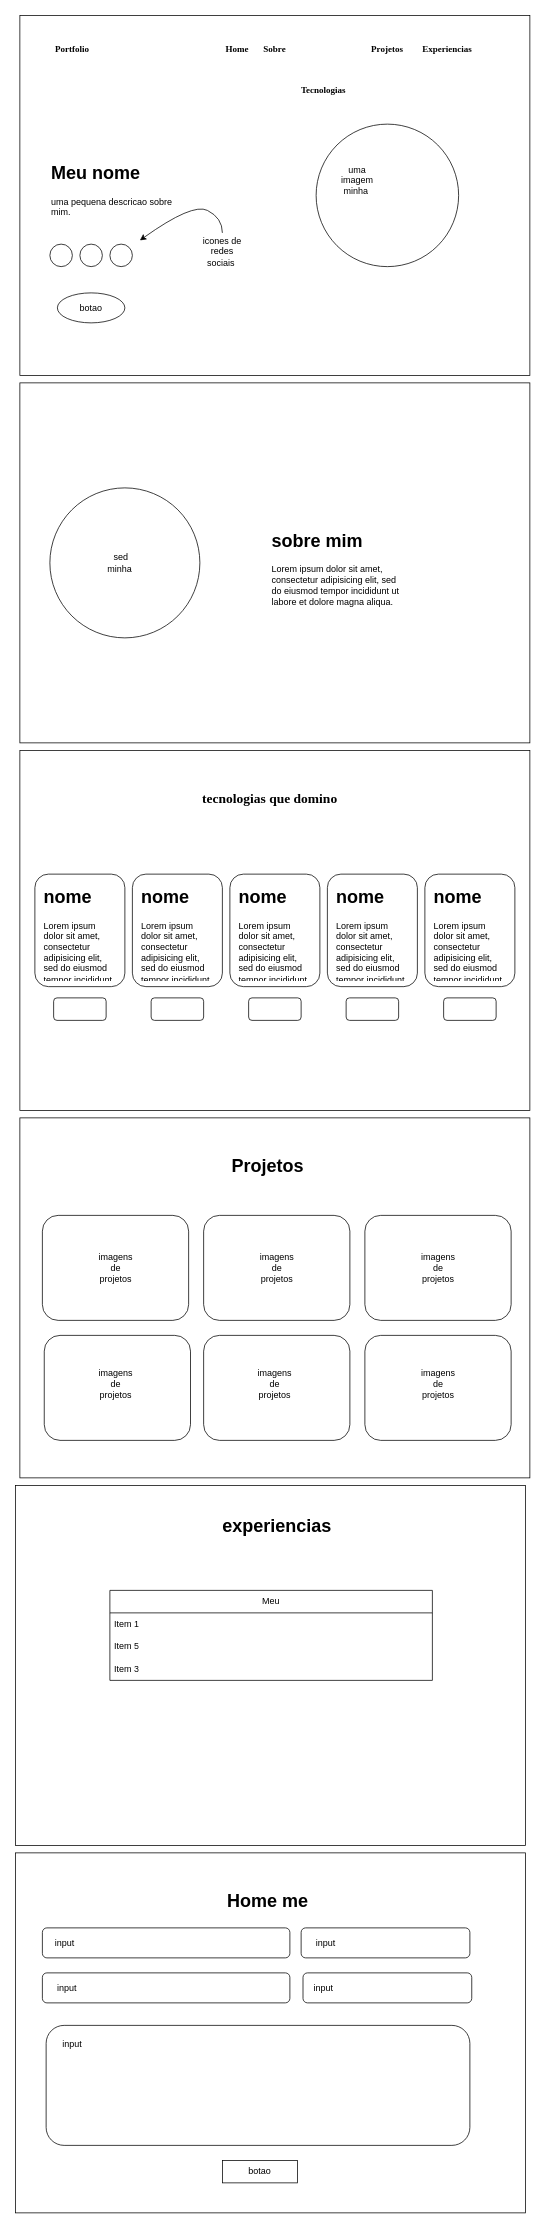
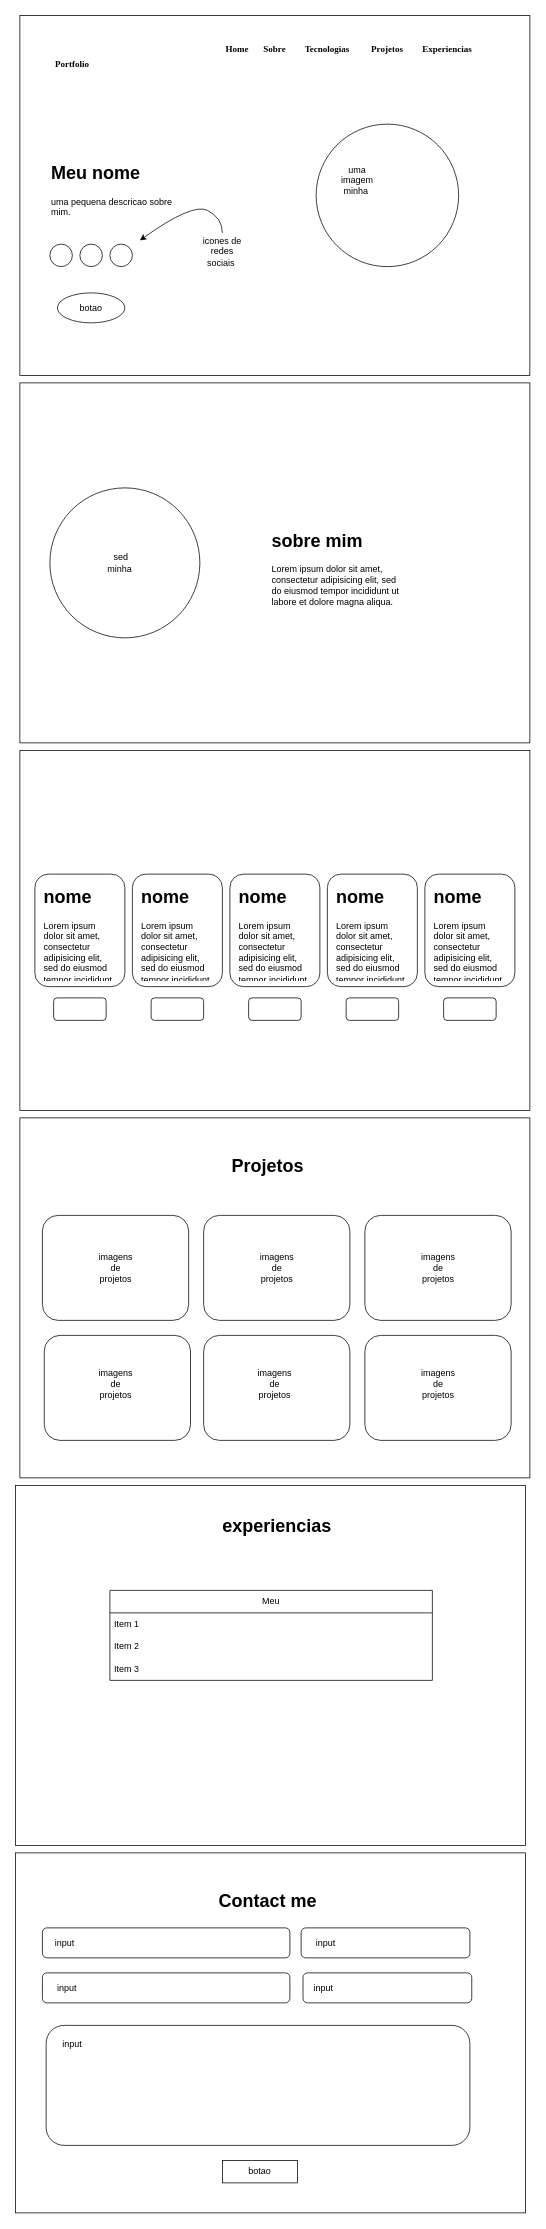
  <mxCell id="0" />
  <mxCell id="1" parent="0" />
  <mxCell id="2" value="" style="rounded=0;whiteSpace=wrap;html=1;" vertex="1" parent="1"><mxGeometry x="26" y="20" width="680" height="480" as="geometry" /></mxCell>
- <mxCell id="3" value="Portfolio" style="text;html=1;align=center;verticalAlign=middle;whiteSpace=wrap;rounded=0;fontStyle=1;fontFamily=Comic Sans MS;" vertex="1" parent="1"><mxGeometry x="66" y="50" width="60" height="30" as="geometry" /></mxCell>
+ <mxCell id="3" value="Portfolio" style="text;html=1;align=center;verticalAlign=middle;whiteSpace=wrap;rounded=0;fontStyle=1;fontFamily=Comic Sans MS;" vertex="1" parent="1"><mxGeometry x="66" y="70" width="60" height="30" as="geometry" /></mxCell>
  <mxCell id="4" value="Home" style="text;html=1;align=center;verticalAlign=middle;whiteSpace=wrap;rounded=0;fontStyle=1;fontFamily=Comic Sans MS;" vertex="1" parent="1"><mxGeometry x="286" y="50" width="60" height="30" as="geometry" /></mxCell>
  <mxCell id="5" value="Sobre" style="text;html=1;align=center;verticalAlign=middle;whiteSpace=wrap;rounded=0;fontStyle=1;fontFamily=Comic Sans MS;" vertex="1" parent="1"><mxGeometry x="336" y="50" width="60" height="30" as="geometry" /></mxCell>
- <mxCell id="6" value="Tecnologias" style="text;html=1;align=center;verticalAlign=middle;whiteSpace=wrap;rounded=0;fontStyle=1;fontFamily=Comic Sans MS;" vertex="1" parent="1"><mxGeometry x="401" y="105" width="60" height="30" as="geometry" /></mxCell>
+ <mxCell id="6" value="Tecnologias" style="text;html=1;align=center;verticalAlign=middle;whiteSpace=wrap;rounded=0;fontStyle=1;fontFamily=Comic Sans MS;" vertex="1" parent="1"><mxGeometry x="406" y="50" width="60" height="30" as="geometry" /></mxCell>
  <mxCell id="7" value="Projetos" style="text;html=1;align=center;verticalAlign=middle;whiteSpace=wrap;rounded=0;fontStyle=1;fontFamily=Comic Sans MS;" vertex="1" parent="1"><mxGeometry x="486" y="50" width="60" height="30" as="geometry" /></mxCell>
  <mxCell id="8" value="Experiencias" style="text;html=1;align=center;verticalAlign=middle;whiteSpace=wrap;rounded=0;fontStyle=1;fontFamily=Comic Sans MS;" vertex="1" parent="1"><mxGeometry x="566" y="50" width="60" height="30" as="geometry" /></mxCell>
  <mxCell id="9" value="&lt;h1 style=&quot;margin-top: 0px;&quot;&gt;Meu nome&lt;/h1&gt;&lt;p&gt;uma pequena descricao sobre mim.&lt;/p&gt;" style="text;html=1;whiteSpace=wrap;overflow=hidden;rounded=0;" vertex="1" parent="1"><mxGeometry x="66" y="210" width="180" height="120" as="geometry" /></mxCell>
  <mxCell id="10" value="" style="ellipse;whiteSpace=wrap;html=1;aspect=fixed;" vertex="1" parent="1"><mxGeometry x="421" y="165" width="190" height="190" as="geometry" /></mxCell>
  <mxCell id="11" value="uma imagem minha&amp;nbsp;" style="text;html=1;align=center;verticalAlign=middle;whiteSpace=wrap;rounded=0;" vertex="1" parent="1"><mxGeometry x="446" y="225" width="60" height="30" as="geometry" /></mxCell>
  <mxCell id="12" value="" style="ellipse;whiteSpace=wrap;html=1;aspect=fixed;" vertex="1" parent="1"><mxGeometry x="66" y="325" width="30" height="30" as="geometry" /></mxCell>
  <mxCell id="13" value="" style="ellipse;whiteSpace=wrap;html=1;aspect=fixed;" vertex="1" parent="1"><mxGeometry x="106" y="325" width="30" height="30" as="geometry" /></mxCell>
  <mxCell id="14" value="" style="ellipse;whiteSpace=wrap;html=1;aspect=fixed;" vertex="1" parent="1"><mxGeometry x="146" y="325" width="30" height="30" as="geometry" /></mxCell>
  <mxCell id="15" value="" style="ellipse;whiteSpace=wrap;html=1;" vertex="1" parent="1"><mxGeometry x="76" y="390" width="90" height="40" as="geometry" /></mxCell>
  <mxCell id="16" value="botao" style="text;html=1;align=center;verticalAlign=middle;whiteSpace=wrap;rounded=0;" vertex="1" parent="1"><mxGeometry x="91" y="395" width="60" height="30" as="geometry" /></mxCell>
  <mxCell id="17" value="icones de redes sociais&amp;nbsp;" style="text;html=1;align=center;verticalAlign=middle;whiteSpace=wrap;rounded=0;" vertex="1" parent="1"><mxGeometry x="266" y="320" width="60" height="30" as="geometry" /></mxCell>
  <mxCell id="18" value="" style="curved=1;endArrow=classic;html=1;rounded=0;" edge="1" parent="1"><mxGeometry width="50" height="50" relative="1" as="geometry"><mxPoint x="296" y="310" as="sourcePoint" /><mxPoint x="186" y="320" as="targetPoint" /><Array as="points"><mxPoint x="296" y="290" /><mxPoint x="256" y="270" /></Array></mxGeometry></mxCell>
  <mxCell id="19" value="" style="rounded=0;whiteSpace=wrap;html=1;" vertex="1" parent="1"><mxGeometry x="26" y="510" width="680" height="480" as="geometry" /></mxCell>
  <mxCell id="20" value="" style="ellipse;whiteSpace=wrap;html=1;aspect=fixed;" vertex="1" parent="1"><mxGeometry x="66" y="650" width="200" height="200" as="geometry" /></mxCell>
  <mxCell id="21" value="&lt;h1 style=&quot;margin-top: 0px;&quot;&gt;sobre mim&lt;/h1&gt;&lt;p&gt;Lorem ipsum dolor sit amet, consectetur adipisicing elit, sed do eiusmod tempor incididunt ut labore et dolore magna aliqua.&lt;/p&gt;" style="text;html=1;whiteSpace=wrap;overflow=hidden;rounded=0;" vertex="1" parent="1"><mxGeometry x="360" y="700" width="180" height="120" as="geometry" /></mxCell>
  <mxCell id="22" value="sed minha&amp;nbsp;" style="text;html=1;align=center;verticalAlign=middle;whiteSpace=wrap;rounded=0;" vertex="1" parent="1"><mxGeometry x="131" y="735" width="60" height="30" as="geometry" /></mxCell>
  <mxCell id="23" value="" style="rounded=0;whiteSpace=wrap;html=1;" vertex="1" parent="1"><mxGeometry x="26" y="1000" width="680" height="480" as="geometry" /></mxCell>
- <mxCell id="24" value="tecnologias que domino" style="text;html=1;align=center;verticalAlign=middle;whiteSpace=wrap;rounded=0;fontStyle=1;fontFamily=Comic Sans MS;fontSize=18;" vertex="1" parent="1"><mxGeometry x="238" y="1050" width="243" height="30" as="geometry" /></mxCell>
  <mxCell id="25" value="" style="rounded=1;whiteSpace=wrap;html=1;" vertex="1" parent="1"><mxGeometry x="46" y="1165" width="120" height="150" as="geometry" /></mxCell>
  <mxCell id="26" value="" style="rounded=1;whiteSpace=wrap;html=1;fontStyle=1" vertex="1" parent="1"><mxGeometry x="176" y="1165" width="120" height="150" as="geometry" /></mxCell>
  <mxCell id="27" value="" style="rounded=1;whiteSpace=wrap;html=1;" vertex="1" parent="1"><mxGeometry x="306" y="1165" width="120" height="150" as="geometry" /></mxCell>
  <mxCell id="28" value="" style="rounded=1;whiteSpace=wrap;html=1;" vertex="1" parent="1"><mxGeometry x="436" y="1165" width="120" height="150" as="geometry" /></mxCell>
  <mxCell id="29" value="" style="rounded=1;whiteSpace=wrap;html=1;" vertex="1" parent="1"><mxGeometry x="566" y="1165" width="120" height="150" as="geometry" /></mxCell>
  <mxCell id="30" value="" style="rounded=1;whiteSpace=wrap;html=1;" vertex="1" parent="1"><mxGeometry x="71" y="1330" width="70" height="30" as="geometry" /></mxCell>
  <mxCell id="31" value="" style="rounded=1;whiteSpace=wrap;html=1;" vertex="1" parent="1"><mxGeometry x="201" y="1330" width="70" height="30" as="geometry" /></mxCell>
  <mxCell id="32" value="" style="rounded=1;whiteSpace=wrap;html=1;" vertex="1" parent="1"><mxGeometry x="331" y="1330" width="70" height="30" as="geometry" /></mxCell>
  <mxCell id="33" value="" style="rounded=1;whiteSpace=wrap;html=1;" vertex="1" parent="1"><mxGeometry x="461" y="1330" width="70" height="30" as="geometry" /></mxCell>
  <mxCell id="34" value="" style="rounded=1;whiteSpace=wrap;html=1;" vertex="1" parent="1"><mxGeometry x="591" y="1330" width="70" height="30" as="geometry" /></mxCell>
  <mxCell id="35" value="&lt;h1 style=&quot;margin-top: 0px;&quot;&gt;nome&lt;/h1&gt;&lt;p&gt;Lorem ipsum dolor sit amet, consectetur adipisicing elit, sed do eiusmod tempor incididunt ut labore et dolore magna aliqua.&lt;/p&gt;" style="text;html=1;whiteSpace=wrap;overflow=hidden;rounded=0;" vertex="1" parent="1"><mxGeometry x="56" y="1175" width="100" height="130" as="geometry" /></mxCell>
  <mxCell id="36" value="&lt;h1 style=&quot;margin-top: 0px;&quot;&gt;nome&lt;/h1&gt;&lt;p&gt;Lorem ipsum dolor sit amet, consectetur adipisicing elit, sed do eiusmod tempor incididunt ut labore et dolore magna aliqua.&lt;/p&gt;" style="text;html=1;whiteSpace=wrap;overflow=hidden;rounded=0;" vertex="1" parent="1"><mxGeometry x="186" y="1175" width="100" height="130" as="geometry" /></mxCell>
  <mxCell id="37" value="&lt;h1 style=&quot;margin-top: 0px;&quot;&gt;nome&lt;/h1&gt;&lt;p&gt;Lorem ipsum dolor sit amet, consectetur adipisicing elit, sed do eiusmod tempor incididunt ut labore et dolore magna aliqua.&lt;/p&gt;" style="text;html=1;whiteSpace=wrap;overflow=hidden;rounded=0;" vertex="1" parent="1"><mxGeometry x="316" y="1175" width="100" height="130" as="geometry" /></mxCell>
  <mxCell id="38" value="&lt;h1 style=&quot;margin-top: 0px;&quot;&gt;nome&lt;/h1&gt;&lt;p&gt;Lorem ipsum dolor sit amet, consectetur adipisicing elit, sed do eiusmod tempor incididunt ut labore et dolore magna aliqua.&lt;/p&gt;" style="text;html=1;whiteSpace=wrap;overflow=hidden;rounded=0;" vertex="1" parent="1"><mxGeometry x="446" y="1175" width="100" height="130" as="geometry" /></mxCell>
  <mxCell id="39" value="&lt;h1 style=&quot;margin-top: 0px;&quot;&gt;nome&lt;/h1&gt;&lt;p&gt;Lorem ipsum dolor sit amet, consectetur adipisicing elit, sed do eiusmod tempor incididunt ut labore et dolore magna aliqua.&lt;/p&gt;" style="text;html=1;whiteSpace=wrap;overflow=hidden;rounded=0;" vertex="1" parent="1"><mxGeometry x="576" y="1175" width="100" height="130" as="geometry" /></mxCell>
  <mxCell id="40" value="" style="rounded=0;whiteSpace=wrap;html=1;" vertex="1" parent="1"><mxGeometry x="26" y="1490" width="680" height="480" as="geometry" /></mxCell>
  <mxCell id="41" value="&lt;h1&gt;Projetos&amp;nbsp;&lt;/h1&gt;" style="text;html=1;align=center;verticalAlign=middle;whiteSpace=wrap;rounded=0;" vertex="1" parent="1"><mxGeometry x="330" y="1540" width="60" height="30" as="geometry" /></mxCell>
  <mxCell id="42" value="" style="rounded=1;whiteSpace=wrap;html=1;" vertex="1" parent="1"><mxGeometry x="56" y="1620" width="195" height="140" as="geometry" /></mxCell>
  <mxCell id="43" value="" style="rounded=1;whiteSpace=wrap;html=1;" vertex="1" parent="1"><mxGeometry x="271" y="1620" width="195" height="140" as="geometry" /></mxCell>
  <mxCell id="44" value="" style="rounded=1;whiteSpace=wrap;html=1;" vertex="1" parent="1"><mxGeometry x="486" y="1620" width="195" height="140" as="geometry" /></mxCell>
  <mxCell id="45" value="" style="rounded=1;whiteSpace=wrap;html=1;" vertex="1" parent="1"><mxGeometry x="58.5" y="1780" width="195" height="140" as="geometry" /></mxCell>
  <mxCell id="46" value="" style="rounded=1;whiteSpace=wrap;html=1;" vertex="1" parent="1"><mxGeometry x="271" y="1780" width="195" height="140" as="geometry" /></mxCell>
  <mxCell id="47" value="" style="rounded=1;whiteSpace=wrap;html=1;" vertex="1" parent="1"><mxGeometry x="486" y="1780" width="195" height="140" as="geometry" /></mxCell>
  <mxCell id="48" value="imagens de projetos" style="text;html=1;align=center;verticalAlign=middle;whiteSpace=wrap;rounded=0;" vertex="1" parent="1"><mxGeometry x="123.5" y="1675" width="60" height="30" as="geometry" /></mxCell>
  <mxCell id="49" value="imagens de projetos" style="text;html=1;align=center;verticalAlign=middle;whiteSpace=wrap;rounded=0;" vertex="1" parent="1"><mxGeometry x="338.5" y="1675" width="60" height="30" as="geometry" /></mxCell>
  <mxCell id="50" value="imagens de projetos" style="text;html=1;align=center;verticalAlign=middle;whiteSpace=wrap;rounded=0;" vertex="1" parent="1"><mxGeometry x="553.5" y="1675" width="60" height="30" as="geometry" /></mxCell>
  <mxCell id="51" value="imagens de projetos" style="text;html=1;align=center;verticalAlign=middle;whiteSpace=wrap;rounded=0;" vertex="1" parent="1"><mxGeometry x="123.5" y="1830" width="60" height="30" as="geometry" /></mxCell>
  <mxCell id="52" value="imagens de projetos" style="text;html=1;align=center;verticalAlign=middle;whiteSpace=wrap;rounded=0;" vertex="1" parent="1"><mxGeometry x="336" y="1830" width="60" height="30" as="geometry" /></mxCell>
  <mxCell id="53" value="imagens de projetos" style="text;html=1;align=center;verticalAlign=middle;whiteSpace=wrap;rounded=0;" vertex="1" parent="1"><mxGeometry x="553.5" y="1830" width="60" height="30" as="geometry" /></mxCell>
  <mxCell id="54" value="" style="rounded=0;whiteSpace=wrap;html=1;" vertex="1" parent="1"><mxGeometry x="20" y="1980" width="680" height="480" as="geometry" /></mxCell>
  <mxCell id="55" value="&lt;h1&gt;experiencias&lt;/h1&gt;" style="text;html=1;align=center;verticalAlign=middle;whiteSpace=wrap;rounded=0;" vertex="1" parent="1"><mxGeometry x="338.5" y="2020" width="60" height="30" as="geometry" /></mxCell>
  <mxCell id="56" value="Meu" style="swimlane;fontStyle=0;childLayout=stackLayout;horizontal=1;startSize=30;horizontalStack=0;resizeParent=1;resizeParentMax=0;resizeLast=0;collapsible=1;marginBottom=0;whiteSpace=wrap;html=1;" vertex="1" parent="1"><mxGeometry x="146" y="2120" width="430" height="120" as="geometry" /></mxCell>
  <mxCell id="57" value="Item 1" style="text;strokeColor=none;fillColor=none;align=left;verticalAlign=middle;spacingLeft=4;spacingRight=4;overflow=hidden;points=[[0,0.5],[1,0.5]];portConstraint=eastwest;rotatable=0;whiteSpace=wrap;html=1;" vertex="1" parent="56"><mxGeometry y="30" width="430" height="30" as="geometry" /></mxCell>
- <mxCell id="58" value="Item 5" style="text;strokeColor=none;fillColor=none;align=left;verticalAlign=middle;spacingLeft=4;spacingRight=4;overflow=hidden;points=[[0,0.5],[1,0.5]];portConstraint=eastwest;rotatable=0;whiteSpace=wrap;html=1;" vertex="1" parent="56"><mxGeometry y="60" width="430" height="30" as="geometry" /></mxCell>
+ <mxCell id="58" value="Item 2" style="text;strokeColor=none;fillColor=none;align=left;verticalAlign=middle;spacingLeft=4;spacingRight=4;overflow=hidden;points=[[0,0.5],[1,0.5]];portConstraint=eastwest;rotatable=0;whiteSpace=wrap;html=1;" vertex="1" parent="56"><mxGeometry y="60" width="430" height="30" as="geometry" /></mxCell>
  <mxCell id="59" value="Item 3" style="text;strokeColor=none;fillColor=none;align=left;verticalAlign=middle;spacingLeft=4;spacingRight=4;overflow=hidden;points=[[0,0.5],[1,0.5]];portConstraint=eastwest;rotatable=0;whiteSpace=wrap;html=1;" vertex="1" parent="56"><mxGeometry y="90" width="430" height="30" as="geometry" /></mxCell>
  <mxCell id="60" value="" style="rounded=0;whiteSpace=wrap;html=1;" vertex="1" parent="1"><mxGeometry x="20" y="2470" width="680" height="480" as="geometry" /></mxCell>
- <mxCell id="61" value="&lt;h1&gt;Home me&amp;nbsp;&lt;/h1&gt;" style="text;html=1;align=center;verticalAlign=middle;whiteSpace=wrap;rounded=0;" vertex="1" parent="1"><mxGeometry x="285" y="2520" width="150" height="30" as="geometry" /></mxCell>
+ <mxCell id="61" value="&lt;h1&gt;Contact me&amp;nbsp;&lt;/h1&gt;" style="text;html=1;align=center;verticalAlign=middle;whiteSpace=wrap;rounded=0;" vertex="1" parent="1"><mxGeometry x="285" y="2520" width="150" height="30" as="geometry" /></mxCell>
  <mxCell id="62" value="" style="rounded=1;whiteSpace=wrap;html=1;" vertex="1" parent="1"><mxGeometry x="56" y="2570" width="330" height="40" as="geometry" /></mxCell>
  <mxCell id="63" value="" style="rounded=1;whiteSpace=wrap;html=1;" vertex="1" parent="1"><mxGeometry x="56" y="2630" width="330" height="40" as="geometry" /></mxCell>
  <mxCell id="64" value="" style="rounded=1;whiteSpace=wrap;html=1;" vertex="1" parent="1"><mxGeometry x="401" y="2570" width="225" height="40" as="geometry" /></mxCell>
  <mxCell id="65" value="" style="rounded=1;whiteSpace=wrap;html=1;" vertex="1" parent="1"><mxGeometry x="403.5" y="2630" width="225" height="40" as="geometry" /></mxCell>
  <mxCell id="66" value="" style="rounded=1;whiteSpace=wrap;html=1;" vertex="1" parent="1"><mxGeometry x="61" y="2700" width="565" height="160" as="geometry" /></mxCell>
  <mxCell id="67" value="" style="rounded=0;whiteSpace=wrap;html=1;" vertex="1" parent="1"><mxGeometry x="296" y="2880" width="100" height="30" as="geometry" /></mxCell>
  <mxCell id="68" value="botao" style="text;html=1;align=center;verticalAlign=middle;whiteSpace=wrap;rounded=0;" vertex="1" parent="1"><mxGeometry x="316" y="2880" width="60" height="30" as="geometry" /></mxCell>
  <mxCell id="69" value="input" style="text;html=1;align=center;verticalAlign=middle;whiteSpace=wrap;rounded=0;" vertex="1" parent="1"><mxGeometry x="58.5" y="2635" width="60" height="30" as="geometry" /></mxCell>
  <mxCell id="70" value="input" style="text;html=1;align=center;verticalAlign=middle;whiteSpace=wrap;rounded=0;" vertex="1" parent="1"><mxGeometry x="56" y="2575" width="60" height="30" as="geometry" /></mxCell>
  <mxCell id="71" value="input" style="text;html=1;align=center;verticalAlign=middle;whiteSpace=wrap;rounded=0;" vertex="1" parent="1"><mxGeometry x="403.5" y="2575" width="60" height="30" as="geometry" /></mxCell>
  <mxCell id="72" value="input" style="text;html=1;align=center;verticalAlign=middle;whiteSpace=wrap;rounded=0;" vertex="1" parent="1"><mxGeometry x="401" y="2635" width="60" height="30" as="geometry" /></mxCell>
  <mxCell id="73" value="input" style="text;html=1;align=center;verticalAlign=middle;whiteSpace=wrap;rounded=0;" vertex="1" parent="1"><mxGeometry x="66" y="2710" width="60" height="30" as="geometry" /></mxCell>
